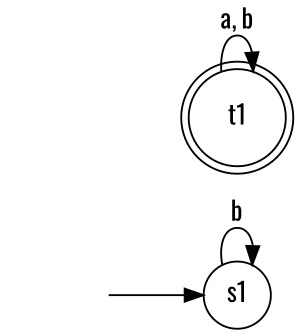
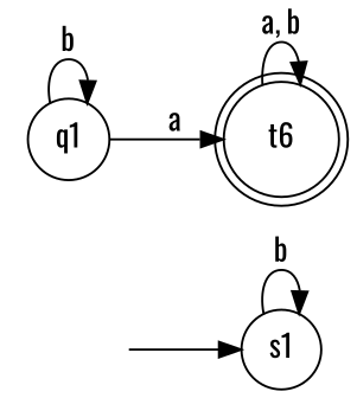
  digraph {
    fontname=Oswald
    rankdir=LR
    node [fontname=Oswald shape=circle]
    edge [fontname=Oswald]
    "" [shape=none]
    s1
-   t1 [shape=doublecircle]
+   t1 [shape=doublecircle label=t6]
+   q1
    "" -> s1
    s1 -> s1 [label=b]
    t1 -> t1 [label="a, b"]
+   q1 -> t1 [label=a]
+   q1 -> q1 [label=b]
  }
